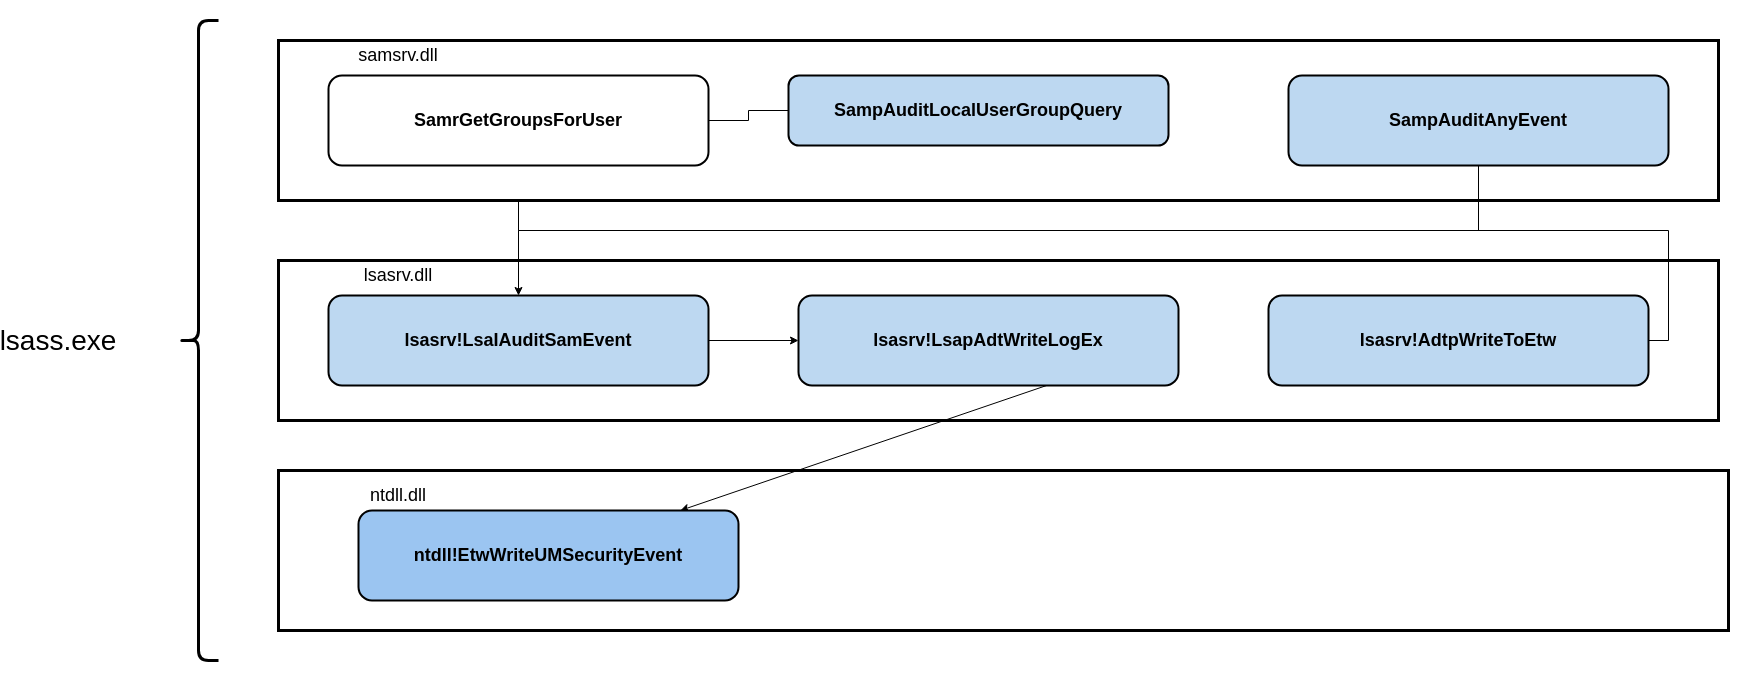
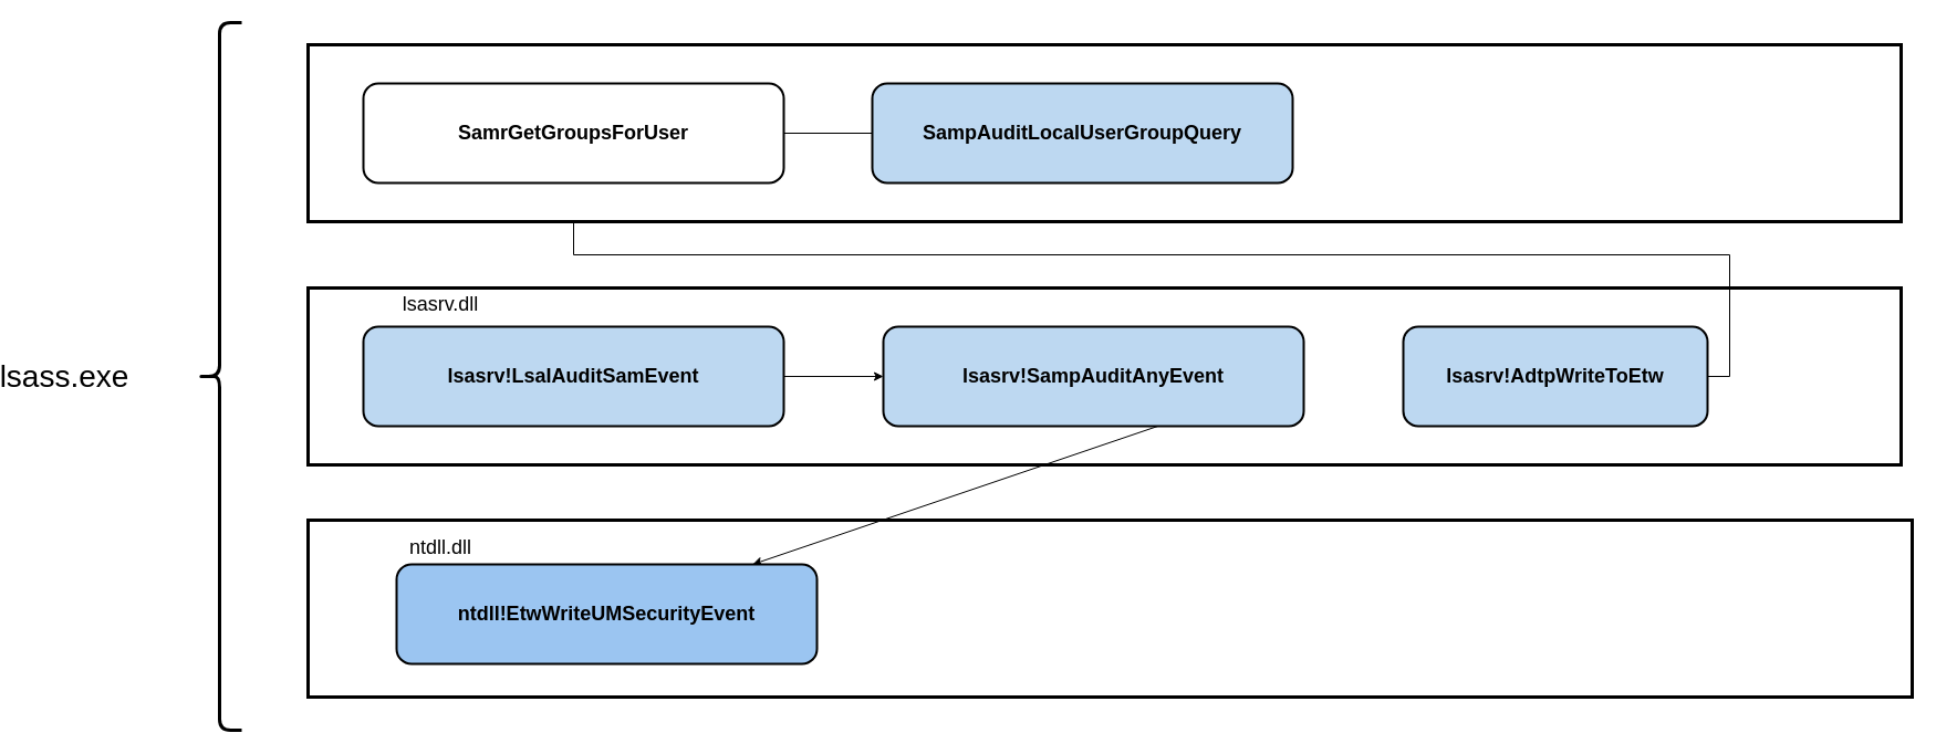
  <mxCell id="0" />
  <mxCell id="1" parent="0" />
  <mxCell id="2" value="" style="rounded=0;whiteSpace=wrap;html=1;fontSize=20;strokeWidth=3;" vertex="1" parent="1"><mxGeometry x="270" y="470" width="1450" height="160" as="geometry" /></mxCell>
  <mxCell id="3" value="" style="rounded=0;whiteSpace=wrap;html=1;fontSize=20;strokeWidth=3;" vertex="1" parent="1"><mxGeometry x="270" y="260" width="1440" height="160" as="geometry" /></mxCell>
  <mxCell id="4" value="&lt;span style=&quot;font-size: 28px;&quot;&gt;lsass.exe&lt;/span&gt;" style="text;html=1;strokeColor=none;fillColor=none;align=center;verticalAlign=middle;whiteSpace=wrap;rounded=0;" vertex="1" parent="1"><mxGeometry x="20" y="325" width="60" height="30" as="geometry" /></mxCell>
  <mxCell id="5" value="" style="shape=curlyBracket;whiteSpace=wrap;html=1;rounded=1;fontSize=20;strokeWidth=3;" vertex="1" parent="1"><mxGeometry x="170" y="20" width="40" height="640" as="geometry" /></mxCell>
  <mxCell id="6" value="&lt;font style=&quot;font-size: 18px;&quot;&gt;lsasrv.dll&lt;/font&gt;" style="text;html=1;strokeColor=none;fillColor=none;align=center;verticalAlign=middle;whiteSpace=wrap;rounded=0;" vertex="1" parent="1"><mxGeometry x="360" y="260" width="60" height="30" as="geometry" /></mxCell>
  <mxCell id="7" style="edgeStyle=orthogonalEdgeStyle;rounded=0;orthogonalLoop=1;jettySize=auto;html=1;exitX=1;exitY=0.5;exitDx=0;exitDy=0;" edge="1" parent="1" source="8" target="21"><mxGeometry relative="1" as="geometry" /></mxCell>
- <mxCell id="8" value="&lt;b&gt;lsasrv!AdtpWriteToEtw&lt;/b&gt;" style="rounded=1;whiteSpace=wrap;html=1;fontSize=18;strokeWidth=2;fillColor=#BDD8F1;" vertex="1" parent="1"><mxGeometry x="1260" y="295" width="380" height="90" as="geometry" /></mxCell>
+ <mxCell id="8" value="&lt;b&gt;lsasrv!AdtpWriteToEtw&lt;/b&gt;" style="rounded=1;whiteSpace=wrap;html=1;fontSize=18;strokeWidth=2;fillColor=#BDD8F1;" vertex="1" parent="1"><mxGeometry x="1260" y="295" width="275" height="90" as="geometry" /></mxCell>
  <mxCell id="9" style="edgeStyle=none;rounded=0;orthogonalLoop=1;jettySize=auto;html=1;exitX=1;exitY=0.5;exitDx=0;exitDy=0;" edge="1" parent="1" source="10" target="14"><mxGeometry relative="1" as="geometry" /></mxCell>
- <mxCell id="10" value="&lt;b&gt;lsasrv!LsapAdtWriteLogEx&lt;/b&gt;" style="rounded=1;whiteSpace=wrap;html=1;fontSize=18;strokeWidth=2;fillColor=#BDD8F1;" vertex="1" parent="1"><mxGeometry x="790" y="295" width="380" height="90" as="geometry" /></mxCell>
+ <mxCell id="10" value="&lt;b&gt;lsasrv!SampAuditAnyEvent&lt;/b&gt;" style="rounded=1;whiteSpace=wrap;html=1;fontSize=18;strokeWidth=2;fillColor=#BDD8F1;" vertex="1" parent="1"><mxGeometry x="790" y="295" width="380" height="90" as="geometry" /></mxCell>
  <mxCell id="11" style="rounded=0;orthogonalLoop=1;jettySize=auto;html=1;exitX=1;exitY=0.5;exitDx=0;exitDy=0;entryX=0;entryY=0.5;entryDx=0;entryDy=0;" edge="1" parent="1" source="12" target="10"><mxGeometry relative="1" as="geometry" /></mxCell>
  <mxCell id="12" value="&lt;b&gt;lsasrv!LsaIAuditSamEvent&lt;/b&gt;" style="rounded=1;whiteSpace=wrap;html=1;fontSize=18;strokeWidth=2;fillColor=#BDD8F1;" vertex="1" parent="1"><mxGeometry x="320" y="295" width="380" height="90" as="geometry" /></mxCell>
  <mxCell id="13" value="&lt;font style=&quot;font-size: 18px;&quot;&gt;ntdll.dll&lt;/font&gt;" style="text;html=1;strokeColor=none;fillColor=none;align=center;verticalAlign=middle;whiteSpace=wrap;rounded=0;" vertex="1" parent="1"><mxGeometry x="360" y="480" width="60" height="30" as="geometry" /></mxCell>
  <mxCell id="14" value="&lt;b&gt;ntdll!EtwWriteUMSecurityEvent&lt;/b&gt;" style="rounded=1;whiteSpace=wrap;html=1;fontSize=18;strokeWidth=2;fillColor=#9BC5F1;" vertex="1" parent="1"><mxGeometry x="350" y="510" width="380" height="90" as="geometry" /></mxCell>
  <mxCell id="15" value="" style="rounded=0;whiteSpace=wrap;html=1;fontSize=20;strokeWidth=3;" vertex="1" parent="1"><mxGeometry x="270" y="40" width="1440" height="160" as="geometry" /></mxCell>
- <mxCell id="16" value="&lt;font style=&quot;font-size: 18px;&quot;&gt;samsrv.dll&lt;/font&gt;" style="text;html=1;strokeColor=none;fillColor=none;align=center;verticalAlign=middle;whiteSpace=wrap;rounded=0;" vertex="1" parent="1"><mxGeometry x="360" y="40" width="60" height="30" as="geometry" /></mxCell>
- <mxCell id="17" style="edgeStyle=orthogonalEdgeStyle;rounded=0;orthogonalLoop=1;jettySize=auto;html=1;exitX=0.5;exitY=1;exitDx=0;exitDy=0;" edge="1" parent="1" source="18" target="12"><mxGeometry relative="1" as="geometry" /></mxCell>
- <mxCell id="18" value="&lt;b&gt;SampAuditAnyEvent&lt;/b&gt;" style="rounded=1;whiteSpace=wrap;html=1;fontSize=18;strokeWidth=2;fillColor=#BDD8F1;" vertex="1" parent="1"><mxGeometry x="1280" y="75" width="380" height="90" as="geometry" /></mxCell>
- <mxCell id="19" value="&lt;b&gt;SampAuditLocalUserGroupQuery&lt;/b&gt;" style="rounded=1;whiteSpace=wrap;html=1;fontSize=18;strokeWidth=2;fillColor=#BDD8F1;" vertex="1" parent="1"><mxGeometry x="780" y="75" width="380" height="70" as="geometry" /></mxCell>
+ <mxCell id="19" value="&lt;b&gt;SampAuditLocalUserGroupQuery&lt;/b&gt;" style="rounded=1;whiteSpace=wrap;html=1;fontSize=18;strokeWidth=2;fillColor=#BDD8F1;" vertex="1" parent="1"><mxGeometry x="780" y="75" width="380" height="90" as="geometry" /></mxCell>
  <mxCell id="20" style="edgeStyle=orthogonalEdgeStyle;rounded=0;orthogonalLoop=1;jettySize=auto;html=1;entryX=0;entryY=0.5;entryDx=0;entryDy=0;endArrow=none;" edge="1" parent="1" source="21" target="19"><mxGeometry relative="1" as="geometry" /></mxCell>
  <mxCell id="21" value="&lt;b&gt;SamrGetGroupsForUser&lt;/b&gt;" style="rounded=1;whiteSpace=wrap;html=1;fontSize=18;strokeWidth=2;fillColor=#ffffff;" vertex="1" parent="1"><mxGeometry x="320" y="75" width="380" height="90" as="geometry" /></mxCell>
